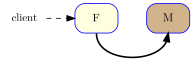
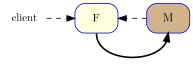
  digraph {
    rankdir=LR
    node [color=blue fontname=LMRoman10 shape=Mrecord style=filled]
    edge [style=dashed]
    n1 [fillcolor=white label=client shape=plaintext]
    n2 [fillcolor=lightyellow label=F]
    n3 [fillcolor=tan label=M]
    n1 -> n2
    n2 -> n3 [headport=s style=bold tailport=s]
+   n3 -> n2
  }
